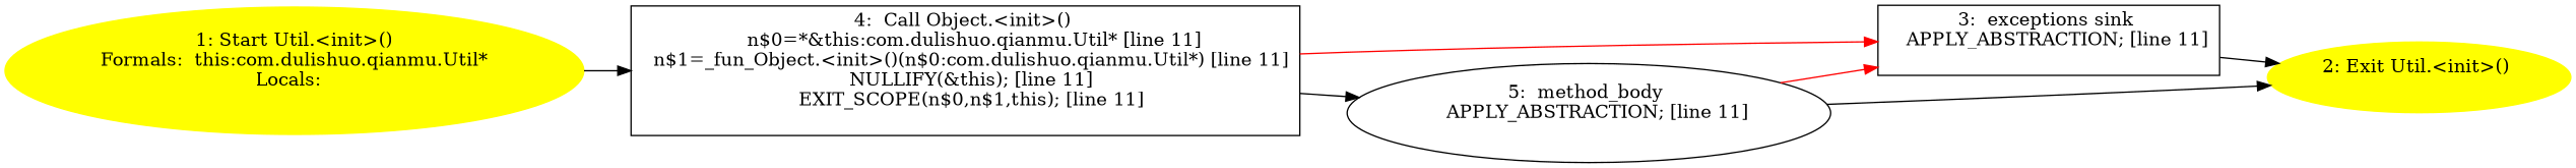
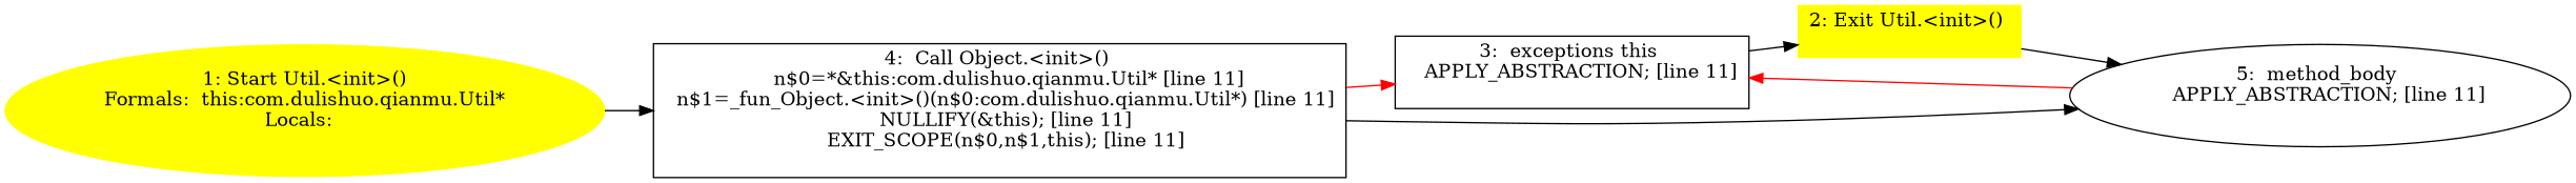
  digraph {
    fontname="DejaVu Serif"
    rankdir=LR
    node [fontname="DejaVu Serif"]
    edge [fontname="DejaVu Serif"]
    n1 [color=yellow label="1: Start Util.<init>()\nFormals:  this:com.dulishuo.qianmu.Util*\nLocals:  \n  " style=filled]
    n2 [label="4:  Call Object.<init>() \n   n$0=*&this:com.dulishuo.qianmu.Util* [line 11]\n  n$1=_fun_Object.<init>()(n$0:com.dulishuo.qianmu.Util*) [line 11]\n  NULLIFY(&this); [line 11]\n  EXIT_SCOPE(n$0,n$1,this); [line 11]\n " shape=box]
-   n3 [label="3:  exceptions sink \n   APPLY_ABSTRACTION; [line 11]\n " shape=box]
+   n3 [label="3:  exceptions this \n   APPLY_ABSTRACTION; [line 11]\n " shape=box]
    n4 [label="5:  method_body \n   APPLY_ABSTRACTION; [line 11]\n " shape=ellipse]
-   n5 [color=yellow label="2: Exit Util.<init>() \n  " style=filled]
+   n5 [color=yellow label="2: Exit Util.<init>() \n  " style=filled shape=box]
    n1 -> n2
    n2 -> n3 [color=red]
    n2 -> n4
    n3 -> n5
    n4 -> n3 [color=red]
-   n4 -> n5
+   n5 -> n4
  }
